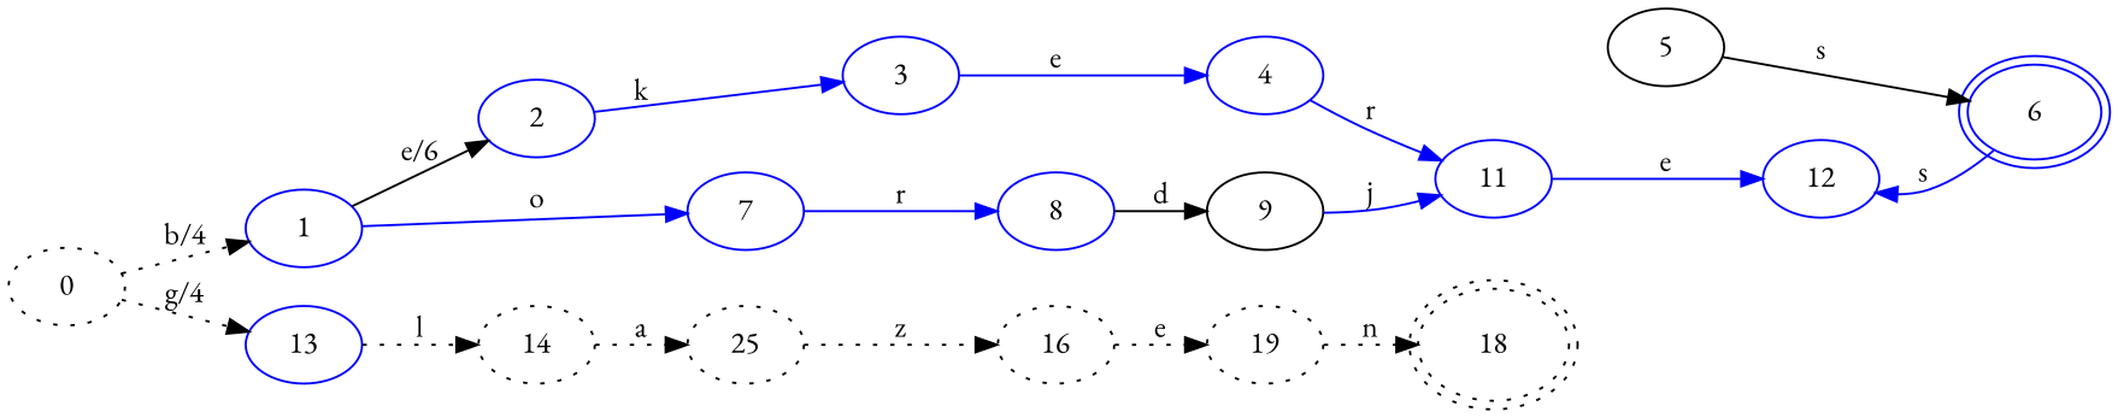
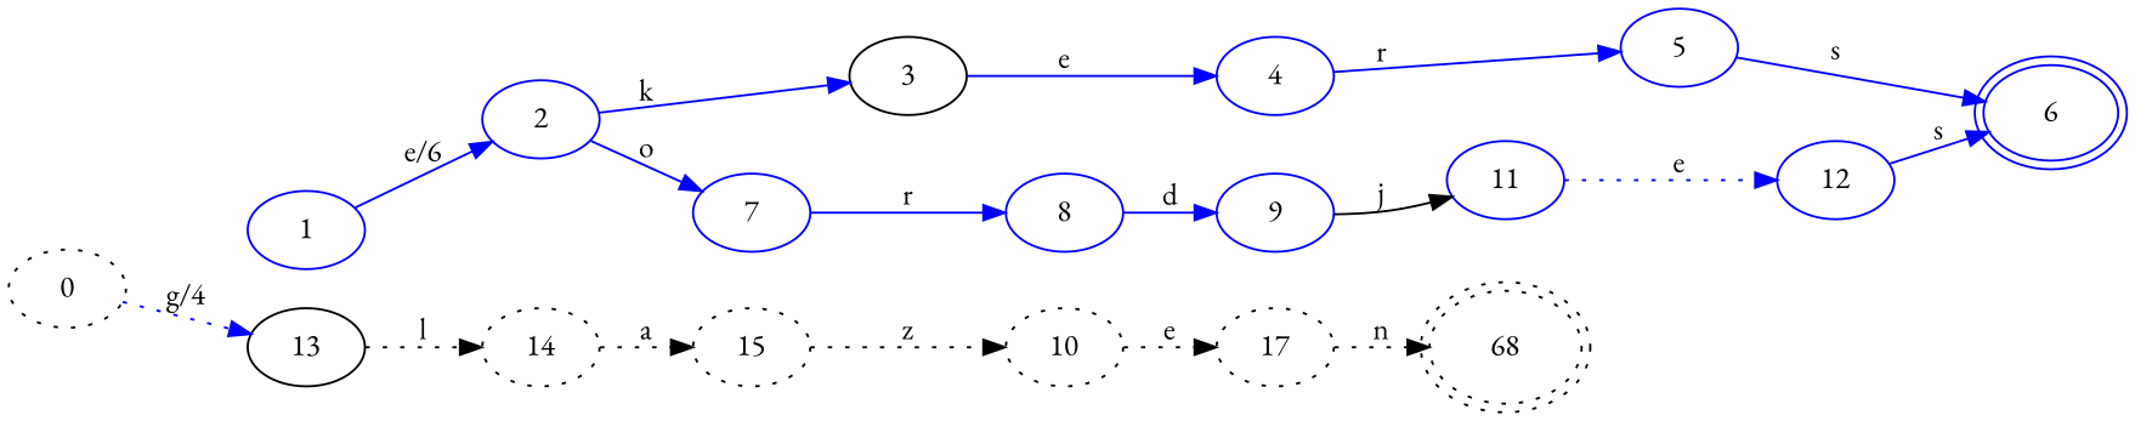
  digraph {
    fontname="EB Garamond"
    labeljust=l
    labelloc=l
    rankdir=LR
    node [fontname="EB Garamond" color=blue]
    edge [fontname="EB Garamond" color=blue]
    0 [style=dotted color=""]
    1
-   13
+   13 [color=""]
    2
    7
    14 [style=dotted color=""]
-   3
+   3 [color=black]
    8
    4
-   5 [color=black]
+   5
    6 [peripheries=2]
-   9 [color=black]
+   9
    11
    12
-   15 [style=dotted label=25 color=""]
-   16 [style=dotted color=""]
-   17 [style=dotted label=19 color=""]
-   18 [peripheries=2 style=dotted color=""]
-   0 -> 1 [label="b/4" style=dotted color=""]
-   0 -> 13 [label="g/4" style=dotted color=""]
-   1 -> 2 [color=black label="e/6"]
-   1 -> 7 [label=o]
+   15 [style=dotted color=""]
+   16 [style=dotted label=10 color=""]
+   17 [style=dotted color=""]
+   18 [peripheries=2 style=dotted label=68 color=""]
+   0 -> 13 [label="g/4" style=dotted]
+   1 -> 2 [label="e/6"]
+   2 -> 7 [label=o]
    13 -> 14 [label=l style=dotted color=""]
    2 -> 3 [label=k]
    7 -> 8 [label=r]
    14 -> 15 [label=a style=dotted color=""]
    3 -> 4 [label=e]
-   8 -> 9 [color=black label=d]
-   4 -> 11 [label=r]
-   5 -> 6 [color=black label=s]
-   9 -> 11 [label=j]
-   11 -> 12 [label=e]
-   6 -> 12 [label=s]
+   8 -> 9 [label=d]
+   4 -> 5 [label=r]
+   5 -> 6 [label=s]
+   9 -> 11 [color=black label=j]
+   11 -> 12 [label=e style=dotted]
+   12 -> 6 [label=s]
    15 -> 16 [label=z style=dotted color=""]
    16 -> 17 [label=e style=dotted color=""]
    17 -> 18 [label=n style=dotted color=""]
  }
